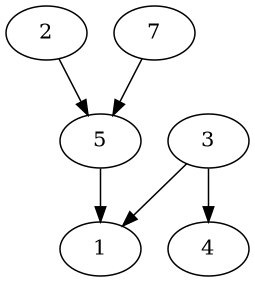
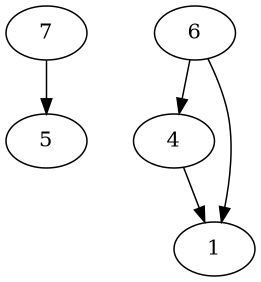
  digraph {
-   2 [height=0.5 width=0.75]
    5 [height=0.5 width=0.75]
    4 [height=0.5 width=0.75]
    n4 [height=0.5 label=1 width=0.75]
    7 [height=0.5 width=0.75]
-   3 [height=0.5 width=0.75]
-   2 -> 5
-   5 -> n4
+   3 [height=0.5 width=0.75 label=6]
+   4 -> n4
    7 -> 5
    3 -> 4
    3 -> n4
  }
